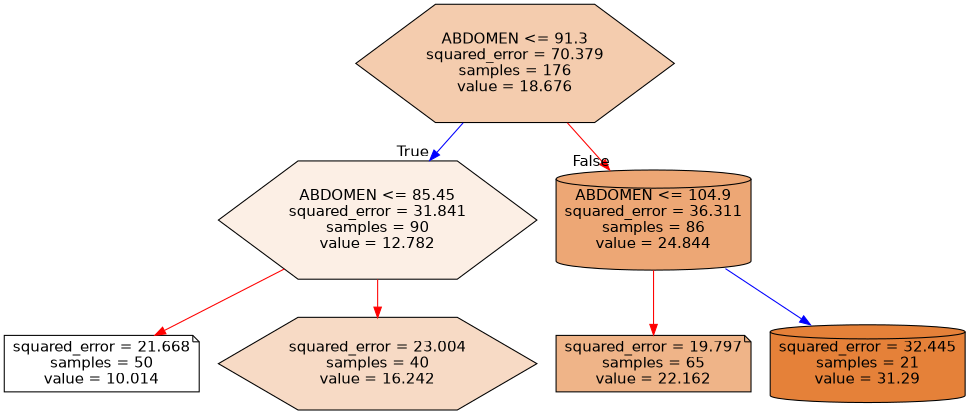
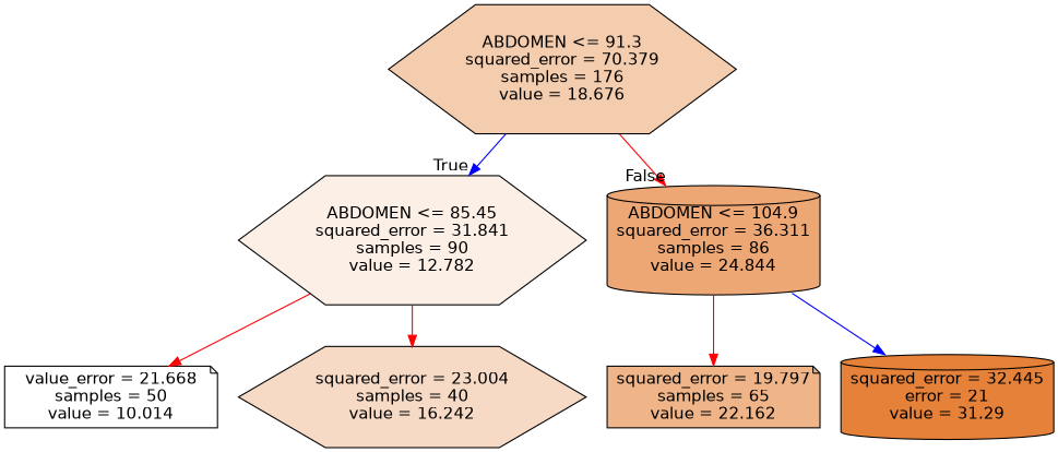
  digraph {
    node [color=black fontname=helvetica shape=hexagon style=filled]
    edge [color=red fontname=helvetica]
    n1 [fillcolor="#f4ccae" label="ABDOMEN <= 91.3\nsquared_error = 70.379\nsamples = 176\nvalue = 18.676"]
    n2 [fillcolor="#fcefe5" label="ABDOMEN <= 85.45\nsquared_error = 31.841\nsamples = 90\nvalue = 12.782"]
    n3 [fillcolor="#eda775" label="ABDOMEN <= 104.9\nsquared_error = 36.311\nsamples = 86\nvalue = 24.844" shape=cylinder]
-   n4 [fillcolor="#ffffff" label="squared_error = 21.668\nsamples = 50\nvalue = 10.014" shape=note]
+   n4 [fillcolor="#ffffff" label="value_error = 21.668\nsamples = 50\nvalue = 10.014" shape=note]
    n5 [fillcolor="#f7dac5" label="squared_error = 23.004\nsamples = 40\nvalue = 16.242"]
    n6 [fillcolor="#efb488" label="squared_error = 19.797\nsamples = 65\nvalue = 22.162" shape=note]
-   n7 [fillcolor="#e58139" label="squared_error = 32.445\nsamples = 21\nvalue = 31.29" shape=cylinder]
+   n7 [fillcolor="#e58139" label="squared_error = 32.445\nerror = 21\nvalue = 31.29" shape=cylinder]
    n1 -> n2 [color=blue headlabel=True labelangle=45 labeldistance=2.5]
    n1 -> n3 [headlabel=False labelangle=-45 labeldistance=2.5]
    n2 -> n4
    n2 -> n5
    n3 -> n6
    n3 -> n7 [color=blue]
  }
